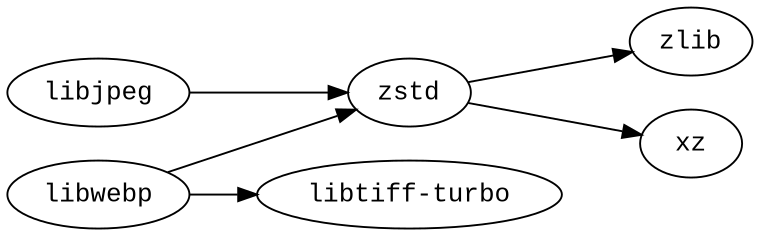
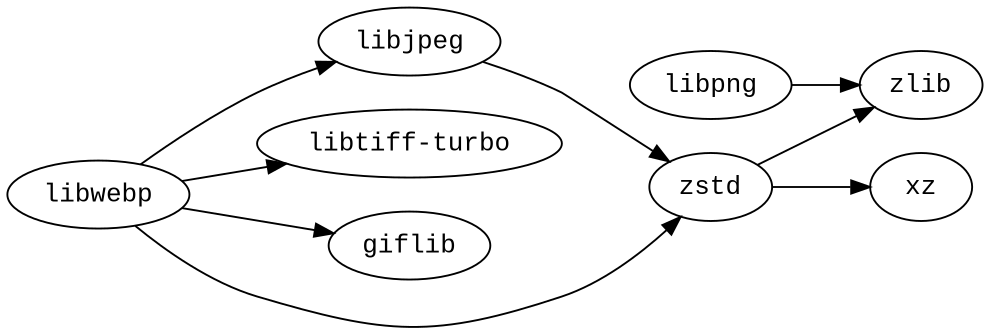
  digraph {
    fontname="Liberation Mono"
    rankdir=LR
    node [fontname="Liberation Mono"]
    edge [fontname="Liberation Mono"]
    n1 [label=libjpeg]
    libwebp
    n3 [label="libtiff-turbo"]
+   giflib
    zstd
+   libpng
    zlib
    xz
    n1 -> zstd
+   libwebp -> n1
    libwebp -> n3
+   libwebp -> giflib
    libwebp -> zstd
    zstd -> zlib
    zstd -> xz
+   libpng -> zlib
  }
